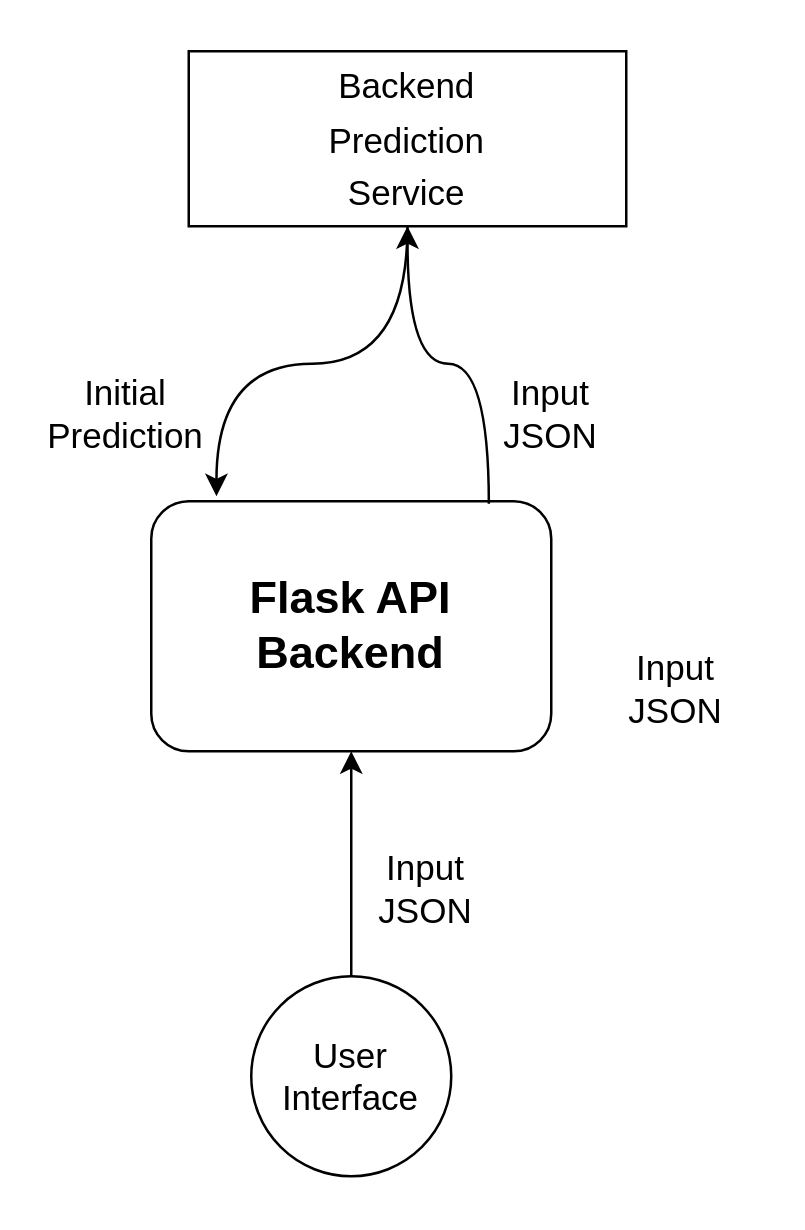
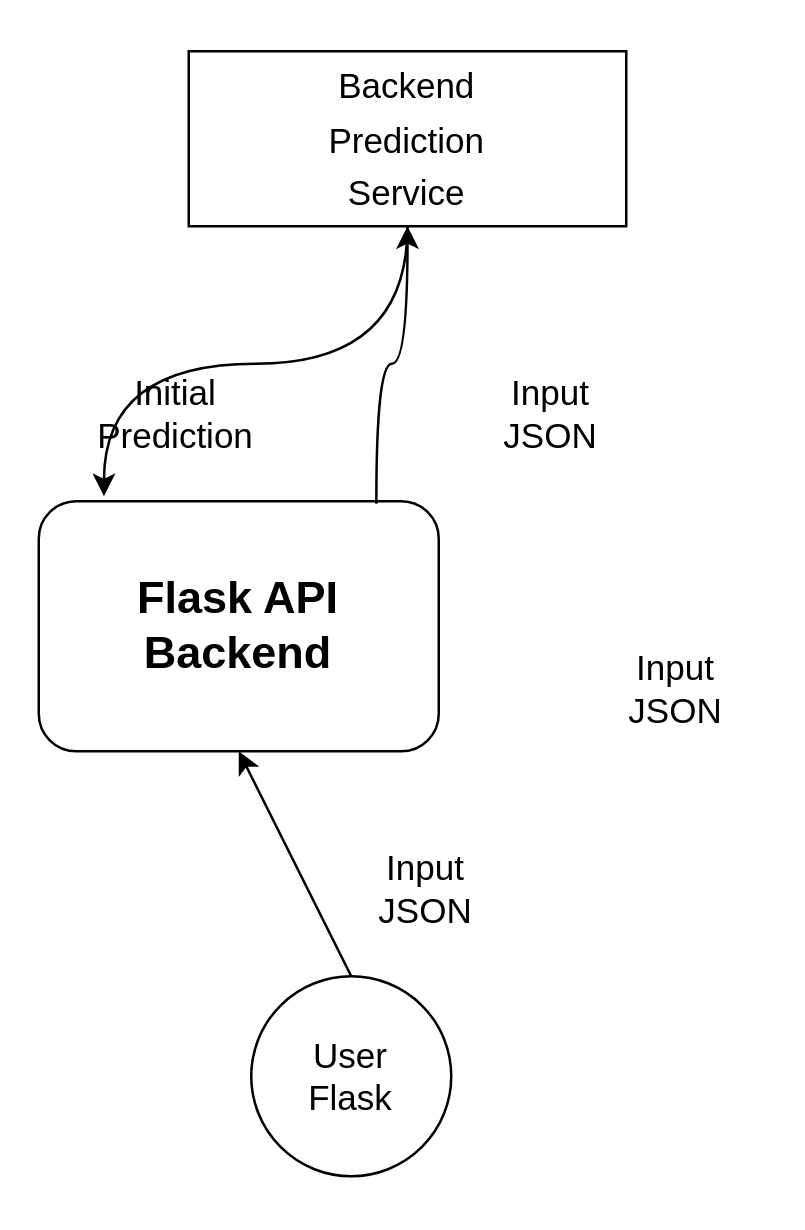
  <mxCell id="0" />
  <mxCell id="1" parent="0" />
- <mxCell id="2" value="&lt;div&gt;&lt;font style=&quot;font-size: 18px;&quot;&gt;&lt;b&gt;Flask API&lt;/b&gt;&lt;/font&gt;&lt;/div&gt;&lt;div&gt;&lt;font style=&quot;font-size: 18px;&quot;&gt;&lt;b&gt;Backend&lt;/b&gt;&lt;br&gt;&lt;/font&gt;&lt;/div&gt;" style="rounded=1;whiteSpace=wrap;html=1;" vertex="1" parent="1"><mxGeometry x="60" y="200" width="160" height="100" as="geometry" /></mxCell>
+ <mxCell id="2" value="&lt;div&gt;&lt;font style=&quot;font-size: 18px;&quot;&gt;&lt;b&gt;Flask API&lt;/b&gt;&lt;/font&gt;&lt;/div&gt;&lt;div&gt;&lt;font style=&quot;font-size: 18px;&quot;&gt;&lt;b&gt;Backend&lt;/b&gt;&lt;br&gt;&lt;/font&gt;&lt;/div&gt;" style="rounded=1;whiteSpace=wrap;html=1;" vertex="1" parent="1"><mxGeometry x="15" y="200" width="160" height="100" as="geometry" /></mxCell>
  <mxCell id="3" value="&lt;div&gt;&lt;font style=&quot;font-size: 14px;&quot;&gt;Backend&lt;/font&gt;&lt;/div&gt;&lt;div&gt;&lt;font style=&quot;font-size: 14px;&quot;&gt;Prediction&lt;/font&gt;&lt;/div&gt;&lt;div&gt;&lt;font style=&quot;font-size: 14px;&quot;&gt;Service&lt;/font&gt;&lt;br&gt;&lt;/div&gt;" style="rounded=0;whiteSpace=wrap;html=1;fontSize=18;" vertex="1" parent="1"><mxGeometry x="75" y="20" width="175" height="70" as="geometry" /></mxCell>
  <mxCell id="4" value="" style="endArrow=classic;html=1;rounded=0;fontSize=14;exitX=0.844;exitY=0.01;exitDx=0;exitDy=0;exitPerimeter=0;edgeStyle=orthogonalEdgeStyle;curved=1;" edge="1" parent="1" source="2" target="3"><mxGeometry width="50" height="50" relative="1" as="geometry"><mxPoint x="210" y="190" as="sourcePoint" /><mxPoint x="270" y="160" as="targetPoint" /></mxGeometry></mxCell>
  <mxCell id="5" value="Input JSON" style="text;html=1;strokeColor=none;fillColor=none;align=center;verticalAlign=middle;whiteSpace=wrap;rounded=0;fontSize=14;" vertex="1" parent="1"><mxGeometry x="190" y="150" width="60" height="30" as="geometry" /></mxCell>
  <mxCell id="6" value="" style="endArrow=classic;html=1;rounded=0;fontSize=14;curved=1;entryX=0.163;entryY=-0.02;entryDx=0;entryDy=0;exitX=0.5;exitY=1;exitDx=0;exitDy=0;edgeStyle=orthogonalEdgeStyle;entryPerimeter=0;" edge="1" parent="1" source="3" target="2"><mxGeometry width="50" height="50" relative="1" as="geometry"><mxPoint x="125" y="150" as="sourcePoint" /><mxPoint x="110" y="190" as="targetPoint" /></mxGeometry></mxCell>
- <mxCell id="7" value="&lt;div&gt;Initial&lt;/div&gt;&lt;div&gt;Prediction&lt;/div&gt;" style="text;html=1;strokeColor=none;fillColor=none;align=center;verticalAlign=middle;whiteSpace=wrap;rounded=0;fontSize=14;" vertex="1" parent="1"><mxGeometry y="150" width="60" height="30" as="geometry" x="20" /></mxCell>
+ <mxCell id="7" value="&lt;div&gt;Initial&lt;/div&gt;&lt;div&gt;Prediction&lt;/div&gt;" style="text;html=1;strokeColor=none;fillColor=none;align=center;verticalAlign=middle;whiteSpace=wrap;rounded=0;fontSize=14;" vertex="1" parent="1"><mxGeometry x="40" y="150" width="60" height="30" as="geometry" /></mxCell>
  <mxCell id="8" value="" style="endArrow=classic;html=1;rounded=0;fontSize=14;curved=1;entryX=0.5;entryY=1;entryDx=0;entryDy=0;" edge="1" parent="1" target="2"><mxGeometry width="50" height="50" relative="1" as="geometry"><mxPoint x="140" y="390" as="sourcePoint" /><mxPoint x="190" y="340" as="targetPoint" /></mxGeometry></mxCell>
  <mxCell id="9" value="Input JSON" style="text;html=1;strokeColor=none;fillColor=none;align=center;verticalAlign=middle;whiteSpace=wrap;rounded=0;fontSize=14;" vertex="1" parent="1"><mxGeometry x="140" y="340" width="60" height="30" as="geometry" /></mxCell>
- <mxCell id="10" value="&lt;div&gt;User&lt;/div&gt;&lt;div&gt;Interface&lt;br&gt;&lt;/div&gt;" style="ellipse;whiteSpace=wrap;html=1;aspect=fixed;fontSize=14;" vertex="1" parent="1"><mxGeometry x="100" y="390" width="80" height="80" as="geometry" /></mxCell>
+ <mxCell id="10" value="&lt;div&gt;User&lt;/div&gt;&lt;div&gt;Flask&lt;br&gt;&lt;/div&gt;" style="ellipse;whiteSpace=wrap;html=1;aspect=fixed;fontSize=14;" vertex="1" parent="1"><mxGeometry x="100" y="390" width="80" height="80" as="geometry" /></mxCell>
  <mxCell id="11" value="Input JSON" style="text;html=1;strokeColor=none;fillColor=none;align=center;verticalAlign=middle;whiteSpace=wrap;rounded=0;fontSize=14;" vertex="1" parent="1"><mxGeometry x="240" y="260" width="60" height="30" as="geometry" /></mxCell>
